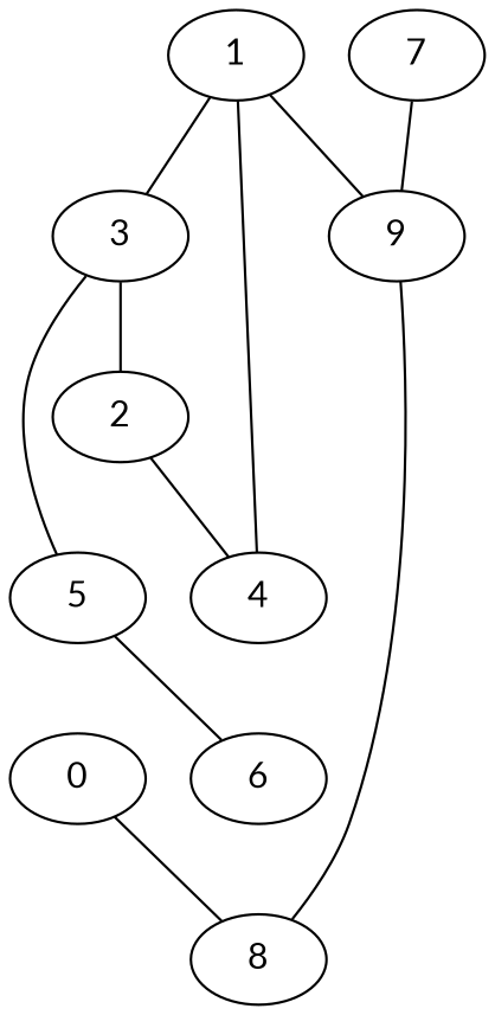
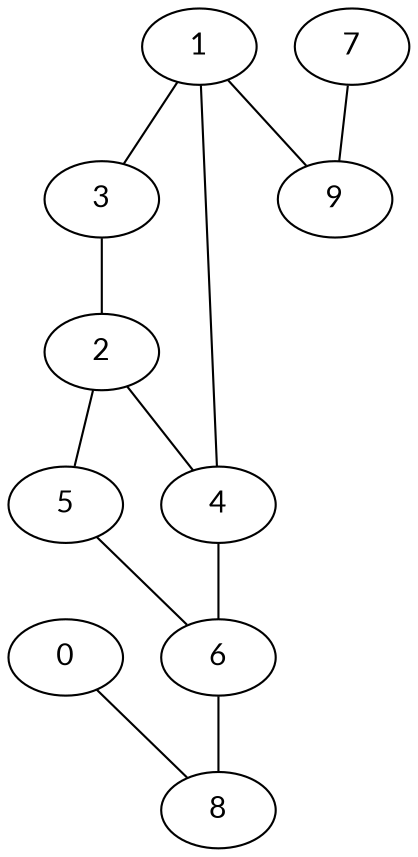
  graph {
    fontname=Lato
    node [fontname=Lato]
    edge [fontname=Lato]
    0
    8
    1
    3
    9
    2
    4
    5
    6
    7
    0 -- 8
    1 -- 3
    1 -- 9
    3 -- 2
-   3 -- 5
+   2 -- 5
    2 -- 4
    4 -- 1
+   4 -- 6
    5 -- 6
-   9 -- 8
+   6 -- 8
    7 -- 9
  }
